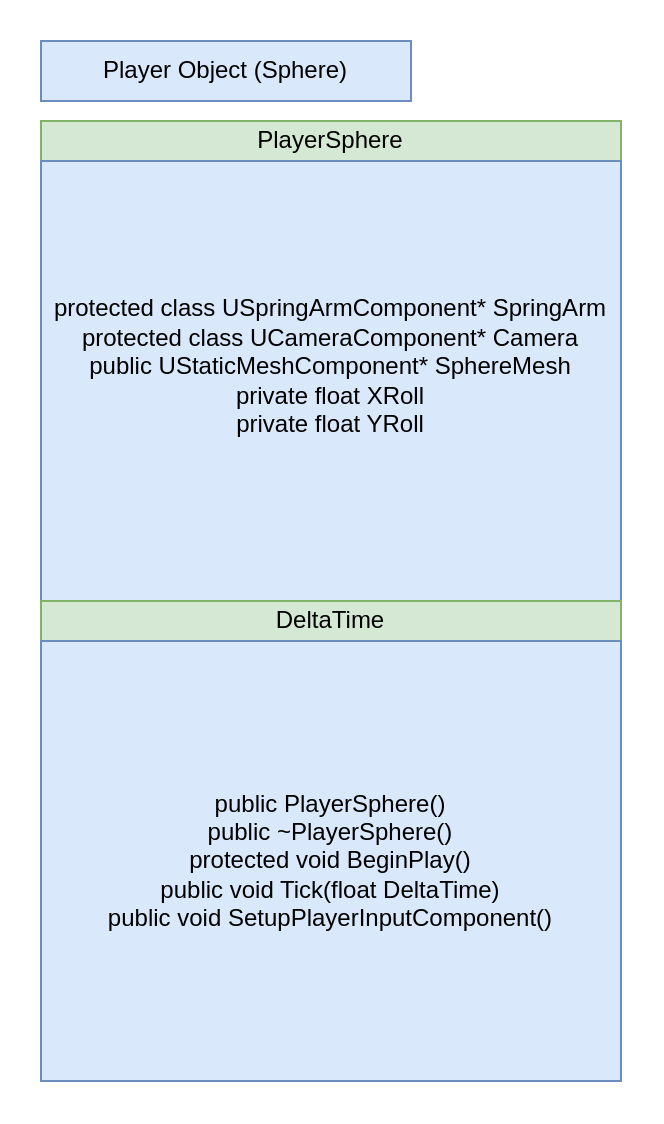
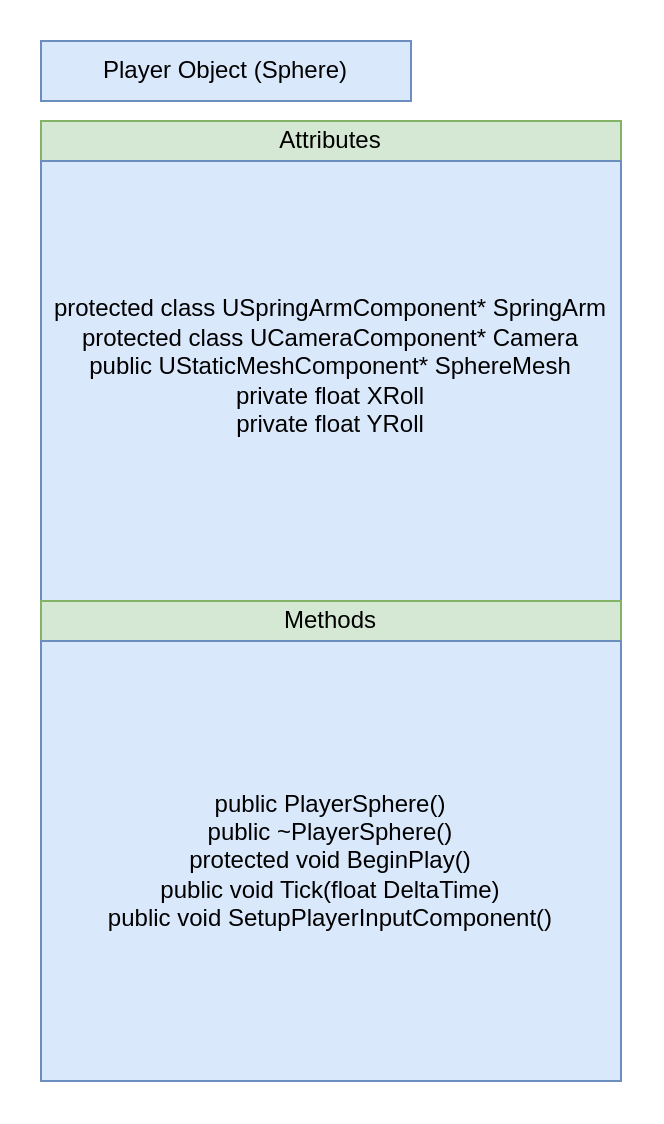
  <mxCell id="0" />
  <mxCell id="1" parent="0" />
  <mxCell id="2" value="Player Object (Sphere)" style="rounded=0;whiteSpace=wrap;html=1;fillColor=#dae8fc;strokeColor=#6c8ebf;" vertex="1" parent="1"><mxGeometry x="20" y="20" width="185" height="30" as="geometry" /></mxCell>
- <mxCell id="3" value="PlayerSphere" style="rounded=0;whiteSpace=wrap;html=1;fillColor=#d5e8d4;strokeColor=#82b366;" vertex="1" parent="1"><mxGeometry x="20" y="60" width="290" height="20" as="geometry" /></mxCell>
+ <mxCell id="3" value="Attributes" style="rounded=0;whiteSpace=wrap;html=1;fillColor=#d5e8d4;strokeColor=#82b366;" vertex="1" parent="1"><mxGeometry x="20" y="60" width="290" height="20" as="geometry" /></mxCell>
  <mxCell id="4" value="protected class USpringArmComponent* SpringArm&lt;br&gt;protected class UCameraComponent* Camera&lt;br&gt;public UStaticMeshComponent* SphereMesh&lt;br&gt;private float XRoll&lt;br style=&quot;border-color: var(--border-color);&quot;&gt;private float YRoll&lt;br&gt;&amp;nbsp;" style="rounded=0;whiteSpace=wrap;html=1;fillColor=#dae8fc;strokeColor=#6c8ebf;" vertex="1" parent="1"><mxGeometry x="20" y="80" width="290" height="220" as="geometry" /></mxCell>
- <mxCell id="5" value="DeltaTime" style="rounded=0;whiteSpace=wrap;html=1;fillColor=#d5e8d4;strokeColor=#82b366;" vertex="1" parent="1"><mxGeometry x="20" y="300" width="290" height="20" as="geometry" /></mxCell>
+ <mxCell id="5" value="Methods" style="rounded=0;whiteSpace=wrap;html=1;fillColor=#d5e8d4;strokeColor=#82b366;" vertex="1" parent="1"><mxGeometry x="20" y="300" width="290" height="20" as="geometry" /></mxCell>
  <mxCell id="6" value="public PlayerSphere()&lt;br&gt;public ~PlayerSphere()&lt;br&gt;protected void BeginPlay()&lt;br&gt;public void Tick(float DeltaTime)&lt;br&gt;public void SetupPlayerInputComponent()&lt;br&gt;" style="rounded=0;whiteSpace=wrap;html=1;fillColor=#dae8fc;strokeColor=#6c8ebf;" vertex="1" parent="1"><mxGeometry x="20" y="320" width="290" height="220" as="geometry" /></mxCell>
